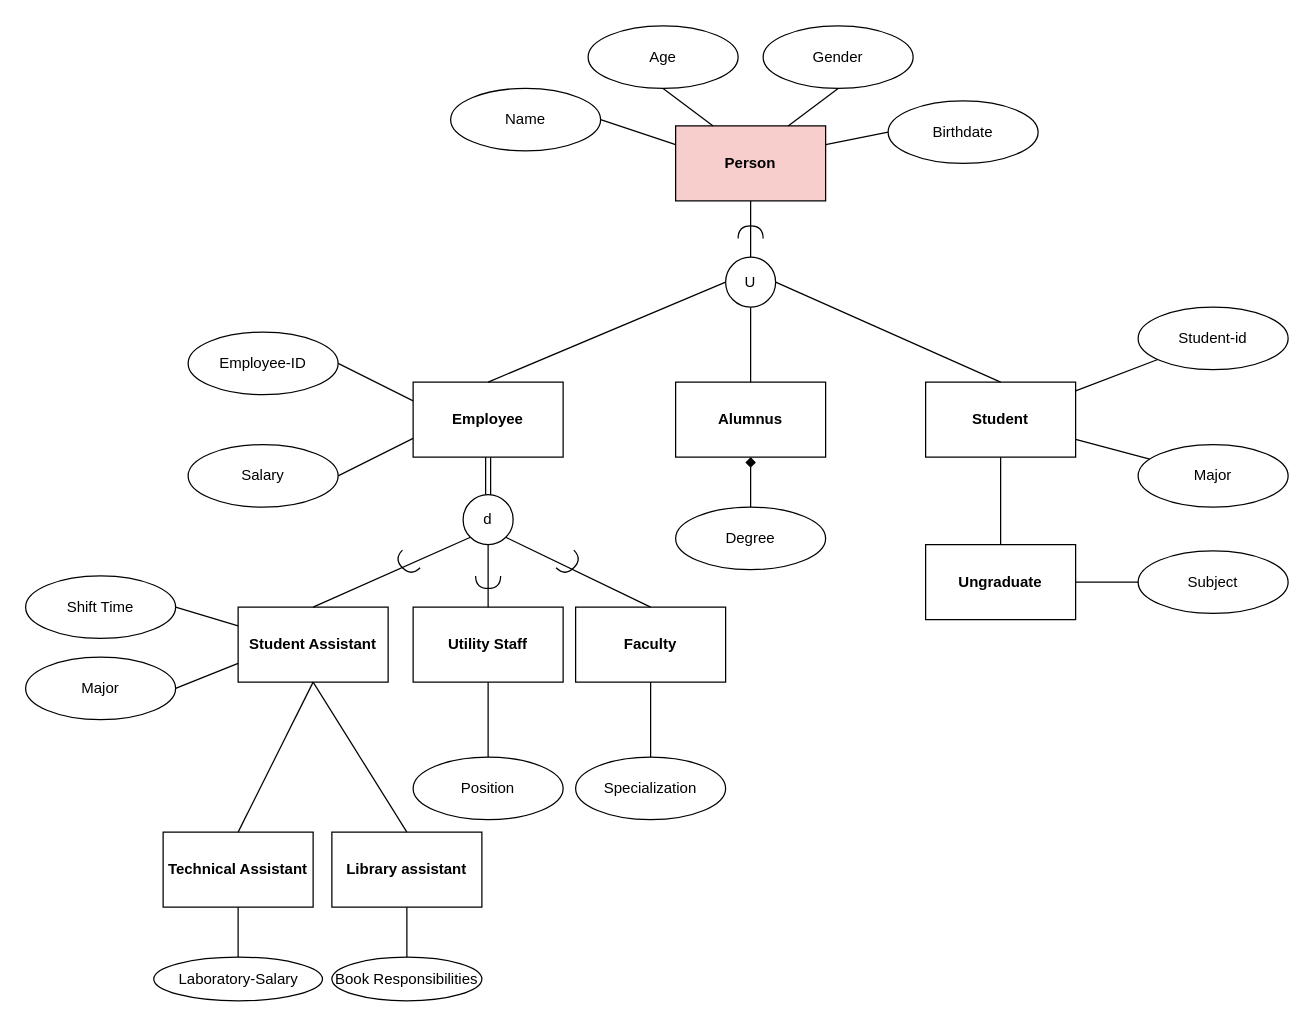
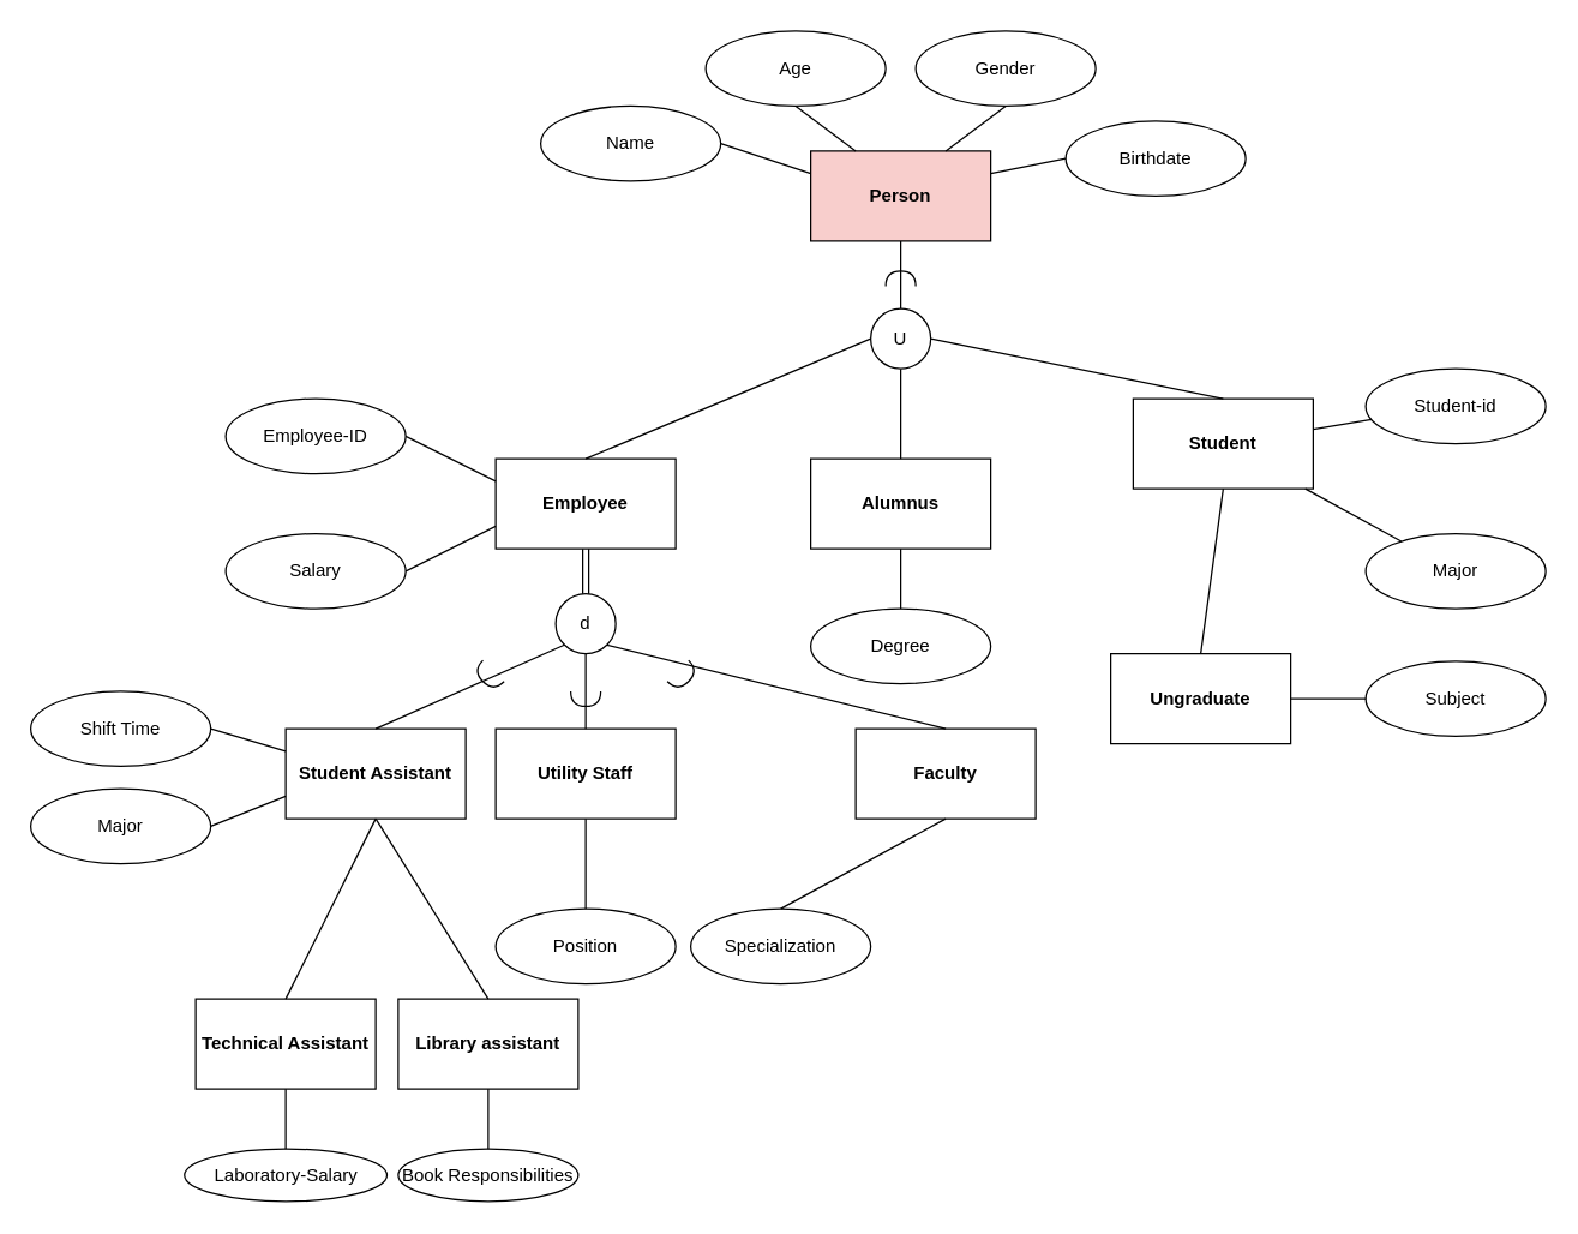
  <mxCell id="0" />
  <mxCell id="1" parent="0" />
  <mxCell id="2" value="Person" style="rounded=0;whiteSpace=wrap;html=1;fontStyle=1;fillColor=#f8cecc;" vertex="1" parent="1"><mxGeometry x="540" y="100" width="120" height="60" as="geometry" /></mxCell>
  <mxCell id="3" value="Name" style="ellipse;whiteSpace=wrap;html=1;fontStyle=0" vertex="1" parent="1"><mxGeometry x="360" y="70" width="120" height="50" as="geometry" /></mxCell>
  <mxCell id="4" value="Age" style="ellipse;whiteSpace=wrap;html=1;" vertex="1" parent="1"><mxGeometry x="470" y="20" width="120" height="50" as="geometry" /></mxCell>
  <mxCell id="5" value="Gender" style="ellipse;whiteSpace=wrap;html=1;" vertex="1" parent="1"><mxGeometry x="610" y="20" width="120" height="50" as="geometry" /></mxCell>
  <mxCell id="6" value="Birthdate" style="ellipse;whiteSpace=wrap;html=1;" vertex="1" parent="1"><mxGeometry x="710" y="80" width="120" height="50" as="geometry" /></mxCell>
  <mxCell id="7" value="" style="endArrow=none;html=1;rounded=0;entryX=0.25;entryY=0;entryDx=0;entryDy=0;exitX=0.5;exitY=1;exitDx=0;exitDy=0;" edge="1" parent="1" source="4" target="2"><mxGeometry width="50" height="50" relative="1" as="geometry"><mxPoint x="490" y="100" as="sourcePoint" /><mxPoint x="540" y="50" as="targetPoint" /></mxGeometry></mxCell>
  <mxCell id="8" value="" style="endArrow=none;html=1;rounded=0;entryX=0;entryY=0.25;entryDx=0;entryDy=0;exitX=1;exitY=0.5;exitDx=0;exitDy=0;" edge="1" parent="1" source="3" target="2"><mxGeometry width="50" height="50" relative="1" as="geometry"><mxPoint x="490" y="100" as="sourcePoint" /><mxPoint x="540" y="50" as="targetPoint" /></mxGeometry></mxCell>
  <mxCell id="9" value="" style="endArrow=none;html=1;rounded=0;entryX=0.5;entryY=1;entryDx=0;entryDy=0;exitX=0.75;exitY=0;exitDx=0;exitDy=0;" edge="1" parent="1" source="2" target="5"><mxGeometry width="50" height="50" relative="1" as="geometry"><mxPoint x="490" y="100" as="sourcePoint" /><mxPoint x="540" y="50" as="targetPoint" /></mxGeometry></mxCell>
  <mxCell id="10" value="" style="endArrow=none;html=1;rounded=0;exitX=1;exitY=0.25;exitDx=0;exitDy=0;entryX=0;entryY=0.5;entryDx=0;entryDy=0;" edge="1" parent="1" source="2" target="6"><mxGeometry width="50" height="50" relative="1" as="geometry"><mxPoint x="490" y="100" as="sourcePoint" /><mxPoint x="540" y="50" as="targetPoint" /></mxGeometry></mxCell>
  <mxCell id="11" value="Alumnus" style="rounded=0;whiteSpace=wrap;html=1;fontStyle=1" vertex="1" parent="1"><mxGeometry x="540" y="305" width="120" height="60" as="geometry" /></mxCell>
- <mxCell id="12" value="Student" style="rounded=0;whiteSpace=wrap;html=1;fontStyle=1" vertex="1" parent="1"><mxGeometry x="740" y="305" width="120" height="60" as="geometry" /></mxCell>
+ <mxCell id="12" value="Student" style="rounded=0;whiteSpace=wrap;html=1;fontStyle=1" vertex="1" parent="1"><mxGeometry x="755" y="265" width="120" height="60" as="geometry" /></mxCell>
  <mxCell id="13" value="Employee" style="rounded=0;whiteSpace=wrap;html=1;fontStyle=1" vertex="1" parent="1"><mxGeometry x="330" y="305" width="120" height="60" as="geometry" /></mxCell>
  <mxCell id="14" value="Utility Staff" style="rounded=0;whiteSpace=wrap;html=1;fontStyle=1" vertex="1" parent="1"><mxGeometry x="330" y="485" width="120" height="60" as="geometry" /></mxCell>
- <mxCell id="15" value="Faculty" style="rounded=0;whiteSpace=wrap;html=1;fontStyle=1" vertex="1" parent="1"><mxGeometry x="460" y="485" width="120" height="60" as="geometry" /></mxCell>
+ <mxCell id="15" value="Faculty" style="rounded=0;whiteSpace=wrap;html=1;fontStyle=1" vertex="1" parent="1"><mxGeometry x="570" y="485" width="120" height="60" as="geometry" /></mxCell>
  <mxCell id="16" value="Student Assistant" style="rounded=0;whiteSpace=wrap;html=1;fontStyle=1" vertex="1" parent="1"><mxGeometry x="190" y="485" width="120" height="60" as="geometry" /></mxCell>
  <mxCell id="17" value="Specialization" style="ellipse;whiteSpace=wrap;html=1;" vertex="1" parent="1"><mxGeometry x="460" y="605" width="120" height="50" as="geometry" /></mxCell>
  <mxCell id="18" value="Position" style="ellipse;whiteSpace=wrap;html=1;" vertex="1" parent="1"><mxGeometry x="330" y="605" width="120" height="50" as="geometry" /></mxCell>
  <mxCell id="19" value="Major" style="ellipse;whiteSpace=wrap;html=1;" vertex="1" parent="1"><mxGeometry x="20" y="525" width="120" height="50" as="geometry" /></mxCell>
  <mxCell id="20" value="Shift Time" style="ellipse;whiteSpace=wrap;html=1;" vertex="1" parent="1"><mxGeometry x="20" y="460" width="120" height="50" as="geometry" /></mxCell>
  <mxCell id="21" value="Ungraduate" style="rounded=0;whiteSpace=wrap;html=1;fontStyle=1" vertex="1" parent="1"><mxGeometry x="740" y="435" width="120" height="60" as="geometry" /></mxCell>
  <mxCell id="22" value="Subject" style="ellipse;whiteSpace=wrap;html=1;" vertex="1" parent="1"><mxGeometry x="910" y="440" width="120" height="50" as="geometry" /></mxCell>
  <mxCell id="23" value="Student-id" style="ellipse;whiteSpace=wrap;html=1;" vertex="1" parent="1"><mxGeometry x="910" y="245" width="120" height="50" as="geometry" /></mxCell>
  <mxCell id="24" value="Major" style="ellipse;whiteSpace=wrap;html=1;" vertex="1" parent="1"><mxGeometry x="910" y="355" width="120" height="50" as="geometry" /></mxCell>
  <mxCell id="25" value="Employee-ID" style="ellipse;whiteSpace=wrap;html=1;" vertex="1" parent="1"><mxGeometry x="150" y="265" width="120" height="50" as="geometry" /></mxCell>
  <mxCell id="26" value="Salary" style="ellipse;whiteSpace=wrap;html=1;" vertex="1" parent="1"><mxGeometry x="150" y="355" width="120" height="50" as="geometry" /></mxCell>
  <mxCell id="27" value="Degree" style="ellipse;whiteSpace=wrap;html=1;" vertex="1" parent="1"><mxGeometry x="540" y="405" width="120" height="50" as="geometry" /></mxCell>
  <mxCell id="28" value="" style="endArrow=none;html=1;rounded=0;entryX=0.5;entryY=1;entryDx=0;entryDy=0;exitX=0.5;exitY=0;exitDx=0;exitDy=0;" edge="1" parent="1" source="11" target="31"><mxGeometry width="50" height="50" relative="1" as="geometry"><mxPoint x="490" y="130" as="sourcePoint" /><mxPoint x="550" y="150" as="targetPoint" /></mxGeometry></mxCell>
  <mxCell id="29" value="" style="endArrow=none;html=1;rounded=0;exitX=0.5;exitY=0;exitDx=0;exitDy=0;entryX=0;entryY=0.5;entryDx=0;entryDy=0;" edge="1" parent="1" source="13" target="31"><mxGeometry width="50" height="50" relative="1" as="geometry"><mxPoint x="530" y="205" as="sourcePoint" /><mxPoint x="580" y="155" as="targetPoint" /></mxGeometry></mxCell>
  <mxCell id="30" value="" style="endArrow=none;html=1;rounded=0;exitX=0.5;exitY=0;exitDx=0;exitDy=0;entryX=1;entryY=0.5;entryDx=0;entryDy=0;" edge="1" parent="1" source="12" target="31"><mxGeometry width="50" height="50" relative="1" as="geometry"><mxPoint x="400" y="315" as="sourcePoint" /><mxPoint x="610" y="195" as="targetPoint" /></mxGeometry></mxCell>
  <mxCell id="31" value="U" style="ellipse;whiteSpace=wrap;html=1;aspect=fixed;" vertex="1" parent="1"><mxGeometry x="580" y="205" width="40" height="40" as="geometry" /></mxCell>
  <mxCell id="32" value="" style="endArrow=none;html=1;rounded=0;exitX=0.5;exitY=0;exitDx=0;exitDy=0;entryX=0.5;entryY=1;entryDx=0;entryDy=0;" edge="1" parent="1" source="31" target="2"><mxGeometry width="50" height="50" relative="1" as="geometry"><mxPoint x="530" y="205" as="sourcePoint" /><mxPoint x="580" y="155" as="targetPoint" /></mxGeometry></mxCell>
- <mxCell id="33" value="" style="endArrow=diamond;html=1;rounded=0;entryX=0.5;entryY=1;entryDx=0;entryDy=0;exitX=0.5;exitY=0;exitDx=0;exitDy=0;" edge="1" parent="1" source="27" target="11"><mxGeometry width="50" height="50" relative="1" as="geometry"><mxPoint x="490" y="395" as="sourcePoint" /><mxPoint x="540" y="345" as="targetPoint" /></mxGeometry></mxCell>
+ <mxCell id="33" value="" style="endArrow=none;html=1;rounded=0;entryX=0.5;entryY=1;entryDx=0;entryDy=0;exitX=0.5;exitY=0;exitDx=0;exitDy=0;" edge="1" parent="1" source="27" target="11"><mxGeometry width="50" height="50" relative="1" as="geometry"><mxPoint x="490" y="395" as="sourcePoint" /><mxPoint x="540" y="345" as="targetPoint" /></mxGeometry></mxCell>
  <mxCell id="34" value="" style="endArrow=none;html=1;rounded=0;exitX=1;exitY=0.5;exitDx=0;exitDy=0;entryX=0;entryY=0.25;entryDx=0;entryDy=0;" edge="1" parent="1" source="25" target="13"><mxGeometry width="50" height="50" relative="1" as="geometry"><mxPoint x="360" y="395" as="sourcePoint" /><mxPoint x="410" y="345" as="targetPoint" /></mxGeometry></mxCell>
  <mxCell id="35" value="" style="endArrow=none;html=1;rounded=0;exitX=1;exitY=0.5;exitDx=0;exitDy=0;entryX=0;entryY=0.75;entryDx=0;entryDy=0;" edge="1" parent="1" source="26" target="13"><mxGeometry width="50" height="50" relative="1" as="geometry"><mxPoint x="360" y="395" as="sourcePoint" /><mxPoint x="410" y="345" as="targetPoint" /></mxGeometry></mxCell>
  <mxCell id="36" value="d" style="ellipse;whiteSpace=wrap;html=1;aspect=fixed;" vertex="1" parent="1"><mxGeometry x="370" y="395" width="40" height="40" as="geometry" /></mxCell>
  <mxCell id="37" value="" style="endArrow=none;html=1;rounded=0;exitX=0.5;exitY=0;exitDx=0;exitDy=0;entryX=0.5;entryY=1;entryDx=0;entryDy=0;" edge="1" parent="1" source="14" target="36"><mxGeometry width="50" height="50" relative="1" as="geometry"><mxPoint x="450" y="345" as="sourcePoint" /><mxPoint x="500" y="295" as="targetPoint" /></mxGeometry></mxCell>
  <mxCell id="38" value="" style="endArrow=none;html=1;rounded=0;exitX=0.5;exitY=0;exitDx=0;exitDy=0;entryX=1;entryY=1;entryDx=0;entryDy=0;" edge="1" parent="1" source="15" target="36"><mxGeometry width="50" height="50" relative="1" as="geometry"><mxPoint x="330" y="495" as="sourcePoint" /><mxPoint x="390" y="445" as="targetPoint" /></mxGeometry></mxCell>
  <mxCell id="39" value="" style="endArrow=none;html=1;rounded=0;exitX=0.5;exitY=0;exitDx=0;exitDy=0;entryX=0.5;entryY=1;entryDx=0;entryDy=0;shape=link;" edge="1" parent="1" source="36" target="13"><mxGeometry width="50" height="50" relative="1" as="geometry"><mxPoint x="450" y="345" as="sourcePoint" /><mxPoint x="500" y="295" as="targetPoint" /></mxGeometry></mxCell>
  <mxCell id="40" value="" style="endArrow=none;html=1;rounded=0;exitX=1;exitY=0.5;exitDx=0;exitDy=0;entryX=0;entryY=0.25;entryDx=0;entryDy=0;" edge="1" parent="1" source="20" target="16"><mxGeometry width="50" height="50" relative="1" as="geometry"><mxPoint x="0" y="715" as="sourcePoint" /><mxPoint x="50" y="665" as="targetPoint" /></mxGeometry></mxCell>
  <mxCell id="41" value="" style="endArrow=none;html=1;rounded=0;exitX=1;exitY=0.5;exitDx=0;exitDy=0;entryX=0;entryY=0.75;entryDx=0;entryDy=0;" edge="1" parent="1" source="19" target="16"><mxGeometry width="50" height="50" relative="1" as="geometry"><mxPoint x="0" y="715" as="sourcePoint" /><mxPoint x="50" y="665" as="targetPoint" /></mxGeometry></mxCell>
  <mxCell id="42" value="" style="endArrow=none;html=1;rounded=0;exitX=0.5;exitY=1;exitDx=0;exitDy=0;" edge="1" parent="1" source="14" target="18"><mxGeometry width="50" height="50" relative="1" as="geometry"><mxPoint x="380" y="585" as="sourcePoint" /><mxPoint x="430" y="535" as="targetPoint" /></mxGeometry></mxCell>
  <mxCell id="43" value="" style="endArrow=none;html=1;rounded=0;entryX=0.5;entryY=1;entryDx=0;entryDy=0;exitX=0.5;exitY=0;exitDx=0;exitDy=0;" edge="1" parent="1" source="17" target="15"><mxGeometry width="50" height="50" relative="1" as="geometry"><mxPoint x="380" y="635" as="sourcePoint" /><mxPoint x="430" y="585" as="targetPoint" /></mxGeometry></mxCell>
  <mxCell id="44" value="" style="endArrow=none;html=1;rounded=0;" edge="1" parent="1" source="23" target="12"><mxGeometry width="50" height="50" relative="1" as="geometry"><mxPoint x="760" y="385" as="sourcePoint" /><mxPoint x="810" y="335" as="targetPoint" /></mxGeometry></mxCell>
  <mxCell id="45" value="" style="endArrow=none;html=1;rounded=0;" edge="1" parent="1" source="24" target="12"><mxGeometry width="50" height="50" relative="1" as="geometry"><mxPoint x="760" y="385" as="sourcePoint" /><mxPoint x="810" y="335" as="targetPoint" /></mxGeometry></mxCell>
  <mxCell id="46" value="" style="endArrow=none;html=1;rounded=0;entryX=0.5;entryY=1;entryDx=0;entryDy=0;exitX=0.5;exitY=0;exitDx=0;exitDy=0;" edge="1" parent="1" source="21" target="12"><mxGeometry width="50" height="50" relative="1" as="geometry"><mxPoint x="760" y="435" as="sourcePoint" /><mxPoint x="810" y="385" as="targetPoint" /></mxGeometry></mxCell>
  <mxCell id="47" value="" style="endArrow=none;html=1;rounded=0;" edge="1" parent="1" source="22" target="21"><mxGeometry width="50" height="50" relative="1" as="geometry"><mxPoint x="760" y="585" as="sourcePoint" /><mxPoint x="810" y="535" as="targetPoint" /></mxGeometry></mxCell>
  <mxCell id="48" value="" style="shape=requiredInterface;html=1;verticalLabelPosition=bottom;sketch=0;rotation=-90;" vertex="1" parent="1"><mxGeometry x="595" y="175" width="10" height="20" as="geometry" /></mxCell>
  <mxCell id="49" value="" style="endArrow=none;html=1;rounded=0;entryX=0;entryY=1;entryDx=0;entryDy=0;exitX=0.5;exitY=0;exitDx=0;exitDy=0;" edge="1" parent="1" source="16" target="36"><mxGeometry width="50" height="50" relative="1" as="geometry"><mxPoint x="340" y="595" as="sourcePoint" /><mxPoint x="390" y="545" as="targetPoint" /></mxGeometry></mxCell>
  <mxCell id="50" value="Technical Assistant" style="rounded=0;whiteSpace=wrap;html=1;fontStyle=1" vertex="1" parent="1"><mxGeometry x="130" y="665" width="120" height="60" as="geometry" /></mxCell>
  <mxCell id="51" value="Library assistant" style="rounded=0;whiteSpace=wrap;html=1;fontStyle=1" vertex="1" parent="1"><mxGeometry x="265" y="665" width="120" height="60" as="geometry" /></mxCell>
  <mxCell id="52" value="" style="endArrow=none;html=1;rounded=0;entryX=0.5;entryY=1;entryDx=0;entryDy=0;exitX=0.5;exitY=0;exitDx=0;exitDy=0;" edge="1" parent="1" source="50" target="16"><mxGeometry width="50" height="50" relative="1" as="geometry"><mxPoint x="230" y="655" as="sourcePoint" /><mxPoint x="280" y="605" as="targetPoint" /></mxGeometry></mxCell>
  <mxCell id="53" value="" style="endArrow=none;html=1;rounded=0;entryX=0.5;entryY=1;entryDx=0;entryDy=0;exitX=0.5;exitY=0;exitDx=0;exitDy=0;" edge="1" parent="1" source="51" target="16"><mxGeometry width="50" height="50" relative="1" as="geometry"><mxPoint x="160" y="695" as="sourcePoint" /><mxPoint x="260" y="555" as="targetPoint" /></mxGeometry></mxCell>
  <mxCell id="54" value="Laboratory-Salary" style="ellipse;whiteSpace=wrap;html=1;" vertex="1" parent="1"><mxGeometry x="122.5" y="765" width="135" height="35" as="geometry" /></mxCell>
  <mxCell id="55" value="" style="endArrow=none;html=1;rounded=0;exitX=0.5;exitY=0;exitDx=0;exitDy=0;entryX=0.5;entryY=1;entryDx=0;entryDy=0;" edge="1" parent="1" source="54" target="50"><mxGeometry width="50" height="50" relative="1" as="geometry"><mxPoint x="50" y="715" as="sourcePoint" /><mxPoint x="100" y="665" as="targetPoint" /></mxGeometry></mxCell>
  <mxCell id="56" value="Book Responsibilities" style="ellipse;whiteSpace=wrap;html=1;" vertex="1" parent="1"><mxGeometry x="265" y="765" width="120" height="35" as="geometry" /></mxCell>
  <mxCell id="57" value="" style="endArrow=none;html=1;rounded=0;exitX=0.5;exitY=0;exitDx=0;exitDy=0;" edge="1" parent="1" source="56" target="51"><mxGeometry width="50" height="50" relative="1" as="geometry"><mxPoint x="190" y="715" as="sourcePoint" /><mxPoint x="290" y="745" as="targetPoint" /></mxGeometry></mxCell>
  <mxCell id="58" value="" style="shape=requiredInterface;html=1;verticalLabelPosition=bottom;sketch=0;rotation=-45;flipH=1;flipV=1;" vertex="1" parent="1"><mxGeometry x="320" y="440" width="10" height="20" as="geometry" /></mxCell>
  <mxCell id="59" value="" style="shape=requiredInterface;html=1;verticalLabelPosition=bottom;sketch=0;rotation=-90;flipH=1;" vertex="1" parent="1"><mxGeometry x="385" y="455" width="10" height="20" as="geometry" /></mxCell>
  <mxCell id="60" value="" style="shape=requiredInterface;html=1;verticalLabelPosition=bottom;sketch=0;rotation=-135;flipH=1;" vertex="1" parent="1"><mxGeometry x="450" y="440" width="10" height="20" as="geometry" /></mxCell>
